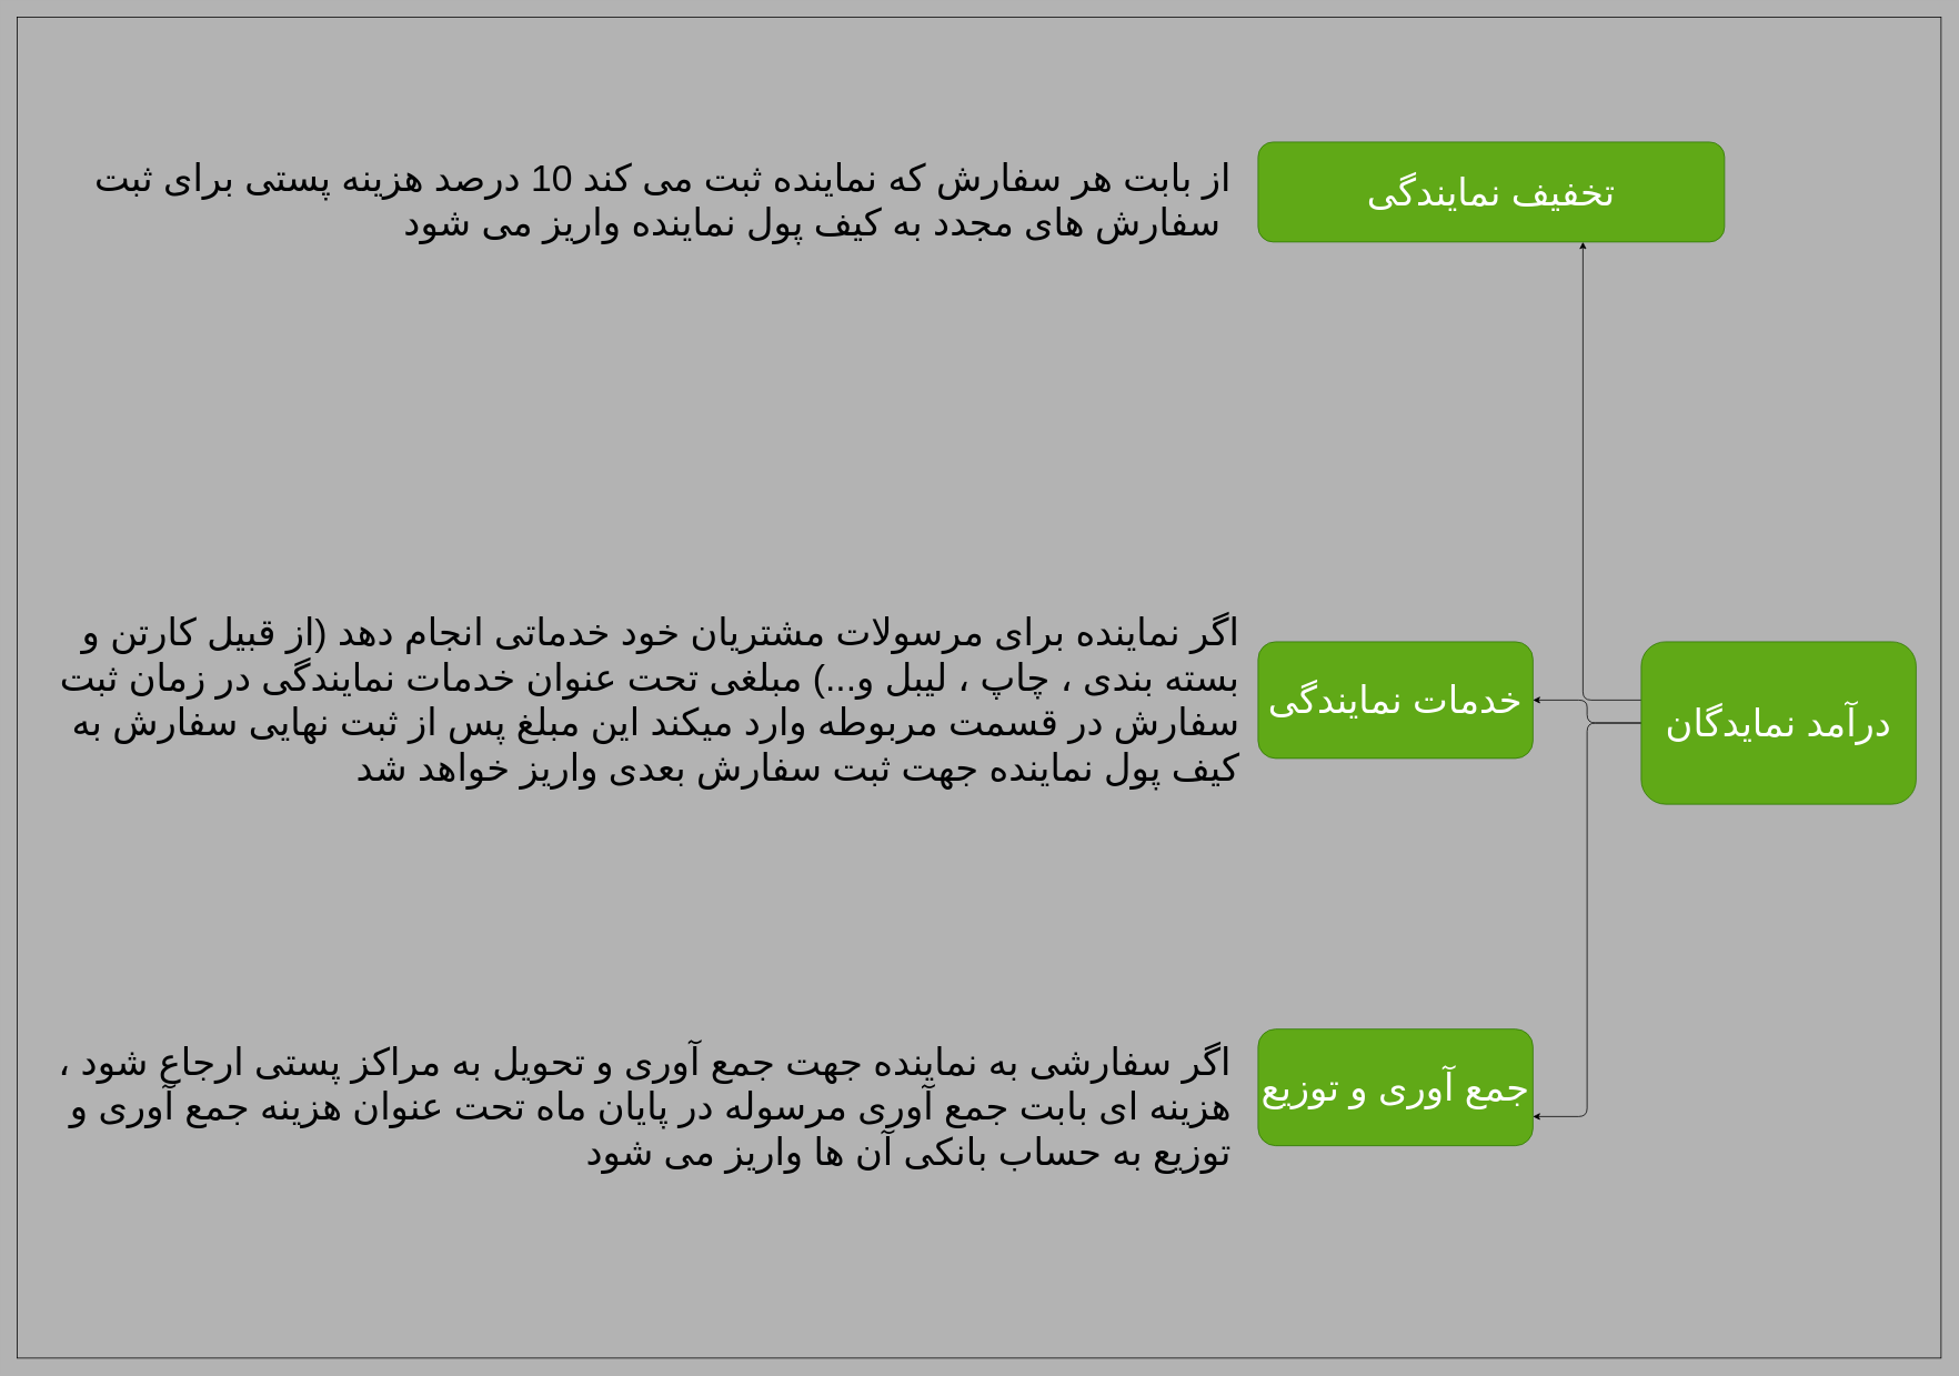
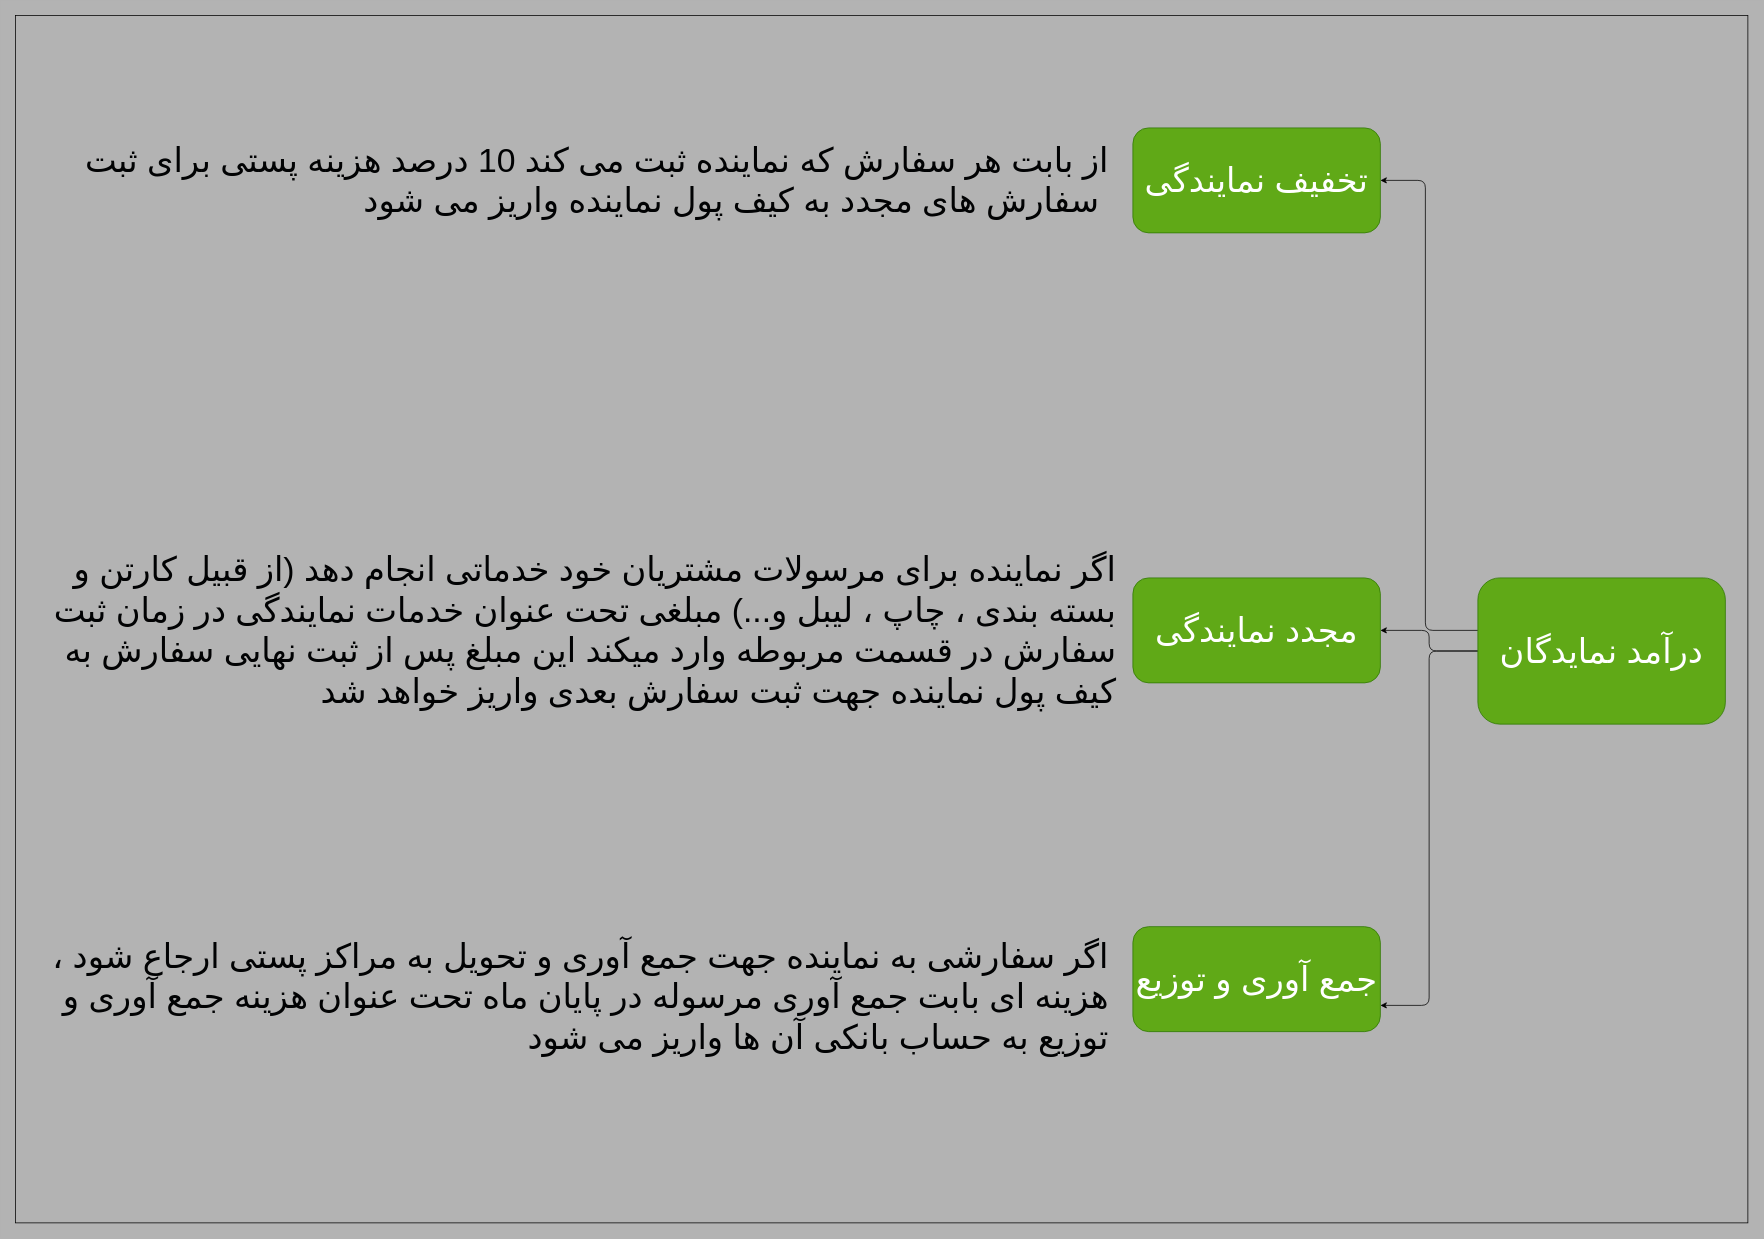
  <mxCell id="0" />
  <mxCell id="1" parent="0" />
  <mxCell id="2" value="" style="edgeStyle=orthogonalEdgeStyle;html=1;fontSize=45;" edge="1" parent="1" source="5" target="6"><mxGeometry relative="1" as="geometry"><Array as="points"><mxPoint x="1900" y="840" /><mxPoint x="1900" y="240" /></Array></mxGeometry></mxCell>
  <mxCell id="3" style="edgeStyle=orthogonalEdgeStyle;html=1;exitX=0;exitY=0.5;exitDx=0;exitDy=0;fontSize=45;fontColor=#010203;" edge="1" parent="1" source="5" target="8"><mxGeometry relative="1" as="geometry" /></mxCell>
  <mxCell id="4" style="edgeStyle=orthogonalEdgeStyle;html=1;exitX=0;exitY=0.5;exitDx=0;exitDy=0;entryX=1;entryY=0.75;entryDx=0;entryDy=0;fontSize=45;fontColor=#010203;" edge="1" parent="1" source="5" target="10"><mxGeometry relative="1" as="geometry" /></mxCell>
  <mxCell id="5" value="&lt;font style=&quot;font-size: 45px;&quot;&gt;درآمد نمایدگان&lt;/font&gt;" style="rounded=1;whiteSpace=wrap;html=1;fillColor=#60a917;fontColor=#ffffff;strokeColor=#2D7600;" parent="1" vertex="1"><mxGeometry x="1970" y="770" width="330" height="195" as="geometry" /></mxCell>
- <mxCell id="6" value="&lt;font style=&quot;font-size: 45px;&quot;&gt;تخفیف نمایندگی&lt;/font&gt;" style="rounded=1;whiteSpace=wrap;html=1;fillColor=#60a917;fontColor=#ffffff;strokeColor=#2D7600;" vertex="1" parent="1"><mxGeometry x="1510" y="170" width="560" height="120" as="geometry" /></mxCell>
+ <mxCell id="6" value="&lt;font style=&quot;font-size: 45px;&quot;&gt;تخفیف نمایندگی&lt;/font&gt;" style="rounded=1;whiteSpace=wrap;html=1;fillColor=#60a917;fontColor=#ffffff;strokeColor=#2D7600;" vertex="1" parent="1"><mxGeometry x="1510" y="170" width="330" height="140" as="geometry" /></mxCell>
  <mxCell id="7" value="&lt;font color=&quot;#010203&quot;&gt;از بابت هر سفارش که نماینده ثبت می کند 10 درصد هزینه پستی برای ثبت سفارش های مجدد به کیف پول نماینده واریز می شود&amp;nbsp;&lt;/font&gt;" style="text;html=1;strokeColor=none;fillColor=none;align=right;verticalAlign=middle;whiteSpace=wrap;rounded=0;fontSize=45;" vertex="1" parent="1"><mxGeometry x="40" y="212.5" width="1440" height="55" as="geometry" /></mxCell>
- <mxCell id="8" value="&lt;font style=&quot;font-size: 45px;&quot;&gt;خدمات نمایندگی&lt;/font&gt;" style="rounded=1;whiteSpace=wrap;html=1;fillColor=#60a917;fontColor=#ffffff;strokeColor=#2D7600;" vertex="1" parent="1"><mxGeometry x="1510" y="770" width="330" height="140" as="geometry" /></mxCell>
+ <mxCell id="8" value="&lt;font style=&quot;font-size: 45px;&quot;&gt;مجدد نمایندگی&lt;/font&gt;" style="rounded=1;whiteSpace=wrap;html=1;fillColor=#60a917;fontColor=#ffffff;strokeColor=#2D7600;" vertex="1" parent="1"><mxGeometry x="1510" y="770" width="330" height="140" as="geometry" /></mxCell>
  <mxCell id="9" value="&lt;font color=&quot;#010203&quot;&gt;اگر نماینده برای مرسولات مشتریان خود خدماتی انجام دهد (از قبیل کارتن و بسته بندی ، چاپ ، لیبل و...) مبلغی تحت عنوان خدمات نمایندگی در زمان ثبت سفارش در قسمت مربوطه وارد میکند این مبلغ پس از ثبت نهایی سفارش به کیف پول نماینده جهت ثبت سفارش بعدی واریز خواهد شد&lt;/font&gt;" style="text;html=1;strokeColor=none;fillColor=none;align=right;verticalAlign=middle;whiteSpace=wrap;rounded=0;fontSize=45;" vertex="1" parent="1"><mxGeometry x="50" y="812.5" width="1440" height="55" as="geometry" /></mxCell>
  <mxCell id="10" value="&lt;font style=&quot;font-size: 45px;&quot;&gt;جمع آوری و توزیع&lt;/font&gt;" style="rounded=1;whiteSpace=wrap;html=1;fillColor=#60a917;fontColor=#ffffff;strokeColor=#2D7600;" vertex="1" parent="1"><mxGeometry x="1510" y="1235" width="330" height="140" as="geometry" /></mxCell>
  <mxCell id="11" value="&lt;font color=&quot;#010203&quot;&gt;اگر سفارشی به نماینده جهت جمع آوری و تحویل به مراکز پستی ارجاع شود ، هزینه ای بابت جمع آوری مرسوله در پایان ماه تحت عنوان هزینه جمع آوری و توزیع به حساب بانکی آن ها واریز می شود&lt;/font&gt;" style="text;html=1;strokeColor=none;fillColor=none;align=right;verticalAlign=middle;whiteSpace=wrap;rounded=0;fontSize=45;" vertex="1" parent="1"><mxGeometry x="50" y="1300" width="1430" height="55" as="geometry" /></mxCell>
  <mxCell id="12" value="" style="rounded=0;whiteSpace=wrap;html=1;labelBackgroundColor=none;fontSize=45;fontColor=#010203;fillColor=none;" vertex="1" parent="1"><mxGeometry x="20" y="20" width="2310" height="1610" as="geometry" /></mxCell>
